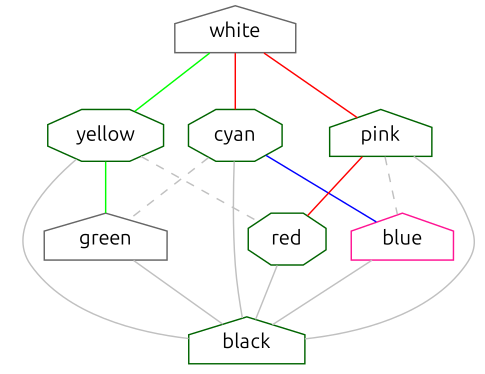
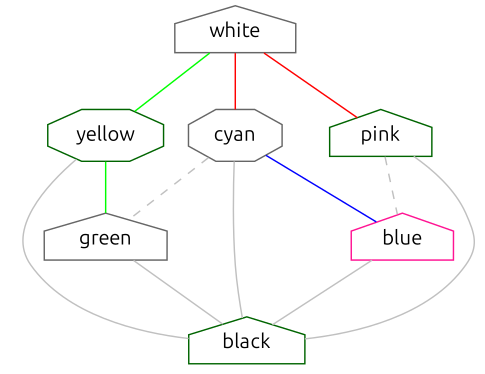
  graph {
    fontname=Ubuntu
    node [color=darkgreen fontname=Ubuntu shape=house]
    edge [color=gray fontname=Ubuntu]
    white [color=gray40]
-   cyan [shape=octagon]
+   cyan [color=gray40 shape=octagon]
    yellow [shape=octagon]
    pink
-   red [shape=octagon]
    green [color=gray40]
    blue [color=deeppink]
    black
    subgraph sub_1 {
      rank=same
      white
    }
    subgraph sub_2 {
      rank=same
      cyan
      yellow
      pink
    }
    subgraph sub_3 {
      rank=same
-     red
      green
      blue
    }
    subgraph sub_4 {
      rank=same
      black
    }
    subgraph sub_5 {
      cyan
      yellow
      pink
-     red
      green
      blue
    }
    white -- cyan [color=red]
    white -- yellow [color=green]
    white -- pink [color=red]
    cyan -- green [style=dashed]
    cyan -- blue [color=blue]
    cyan -- black
-   yellow -- red [style=dashed]
    yellow -- green [color=green]
    yellow -- black
-   pink -- red [color=red]
    pink -- blue [style=dashed]
    pink -- black
-   red -- black
    green -- black
    blue -- black
  }
